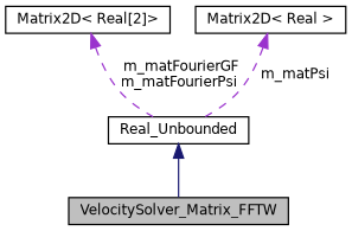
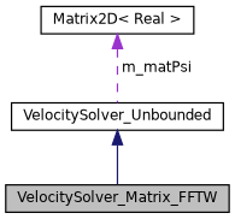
  digraph {
    node [color=black fillcolor=white fontname=Helvetica fontsize=10 shape=record style=filled]
    edge [color=darkorchid3 dir=back fontname=Helvetica fontsize=10 labelfontname=Helvetica labelfontsize=10 style=dashed]
    n1 [fillcolor=grey75 fontcolor=black height=0.2 label=VelocitySolver_Matrix_FFTW width=0.4]
-   n2 [height=0.2 label=Real_Unbounded width=0.4]
-   n3 [height=0.2 label="Matrix2D\< Real[2]\>" width=0.4]
+   n2 [height=0.2 label=VelocitySolver_Unbounded width=0.4]
    n4 [height=0.2 label="Matrix2D\< Real \>" width=0.4]
    n2 -> n1 [color=midnightblue style=solid]
-   n3 -> n2 [label=" m_matFourierGF\nm_matFourierPsi"]
    n4 -> n2 [label=" m_matPsi"]
  }
